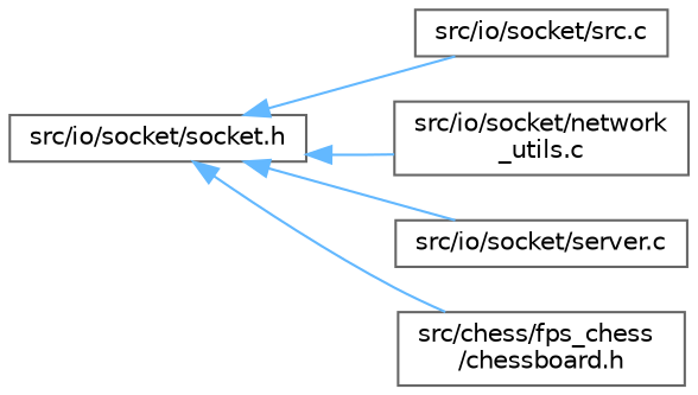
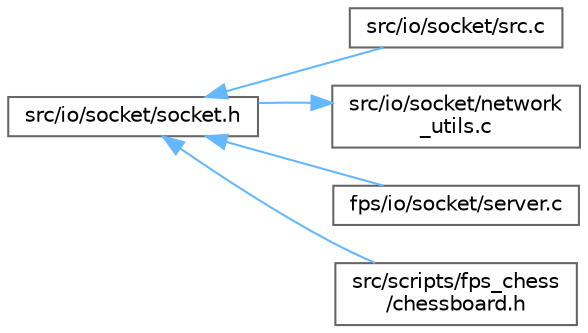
  digraph {
    rankdir=LR
    node [color=grey40 fillcolor=white fontname=Helvetica fontsize=10 shape=box style=filled]
    edge [color=steelblue1 dir=back fontname=Helvetica fontsize=10 labelfontname=Helvetica labelfontsize=10 style=solid]
    n1 [height=0.2 label="src/io/socket/socket.h" width=0.4]
    n2 [height=0.2 label="src/io/socket/src.c" width=0.4]
    n3 [height=0.2 label="src/io/socket/network\l_utils.c" width=0.4]
-   n4 [height=0.2 label="src/io/socket/server.c" width=0.4]
-   n5 [height=0.2 label="src/chess/fps_chess\l/chessboard.h" width=0.4]
+   n4 [height=0.2 label="fps/io/socket/server.c" width=0.4]
+   n5 [height=0.2 label="src/scripts/fps_chess\l/chessboard.h" width=0.4]
    n1 -> n2
-   n1 -> n3
+   n3 -> n1
    n1 -> n4
    n1 -> n5
  }
